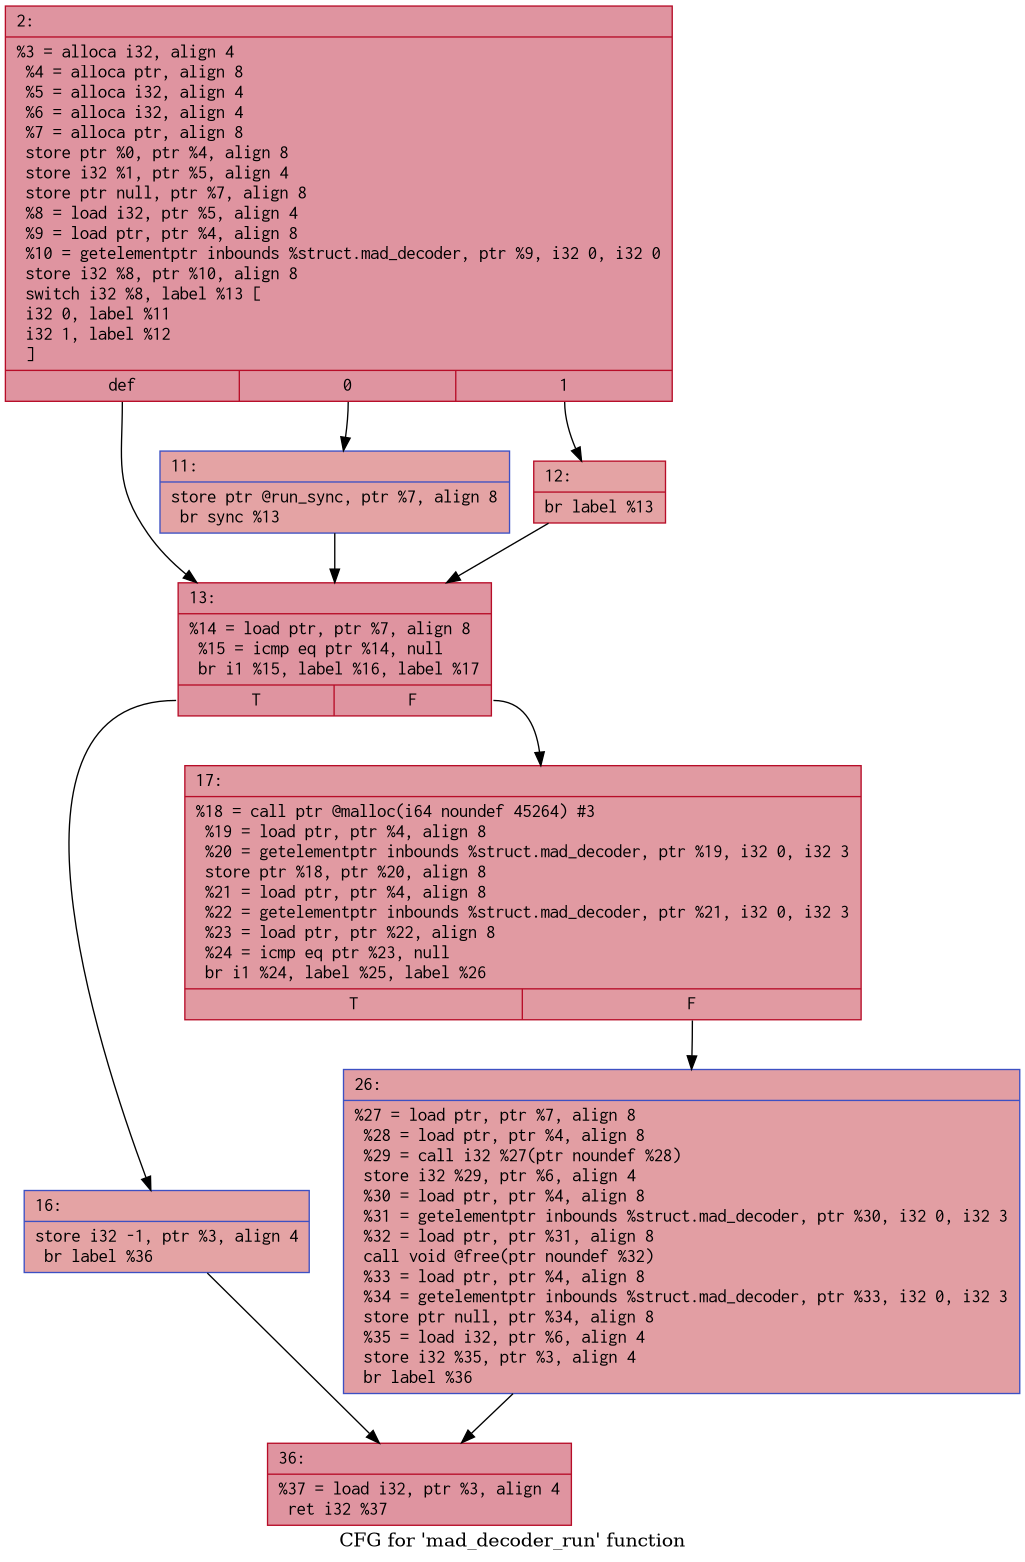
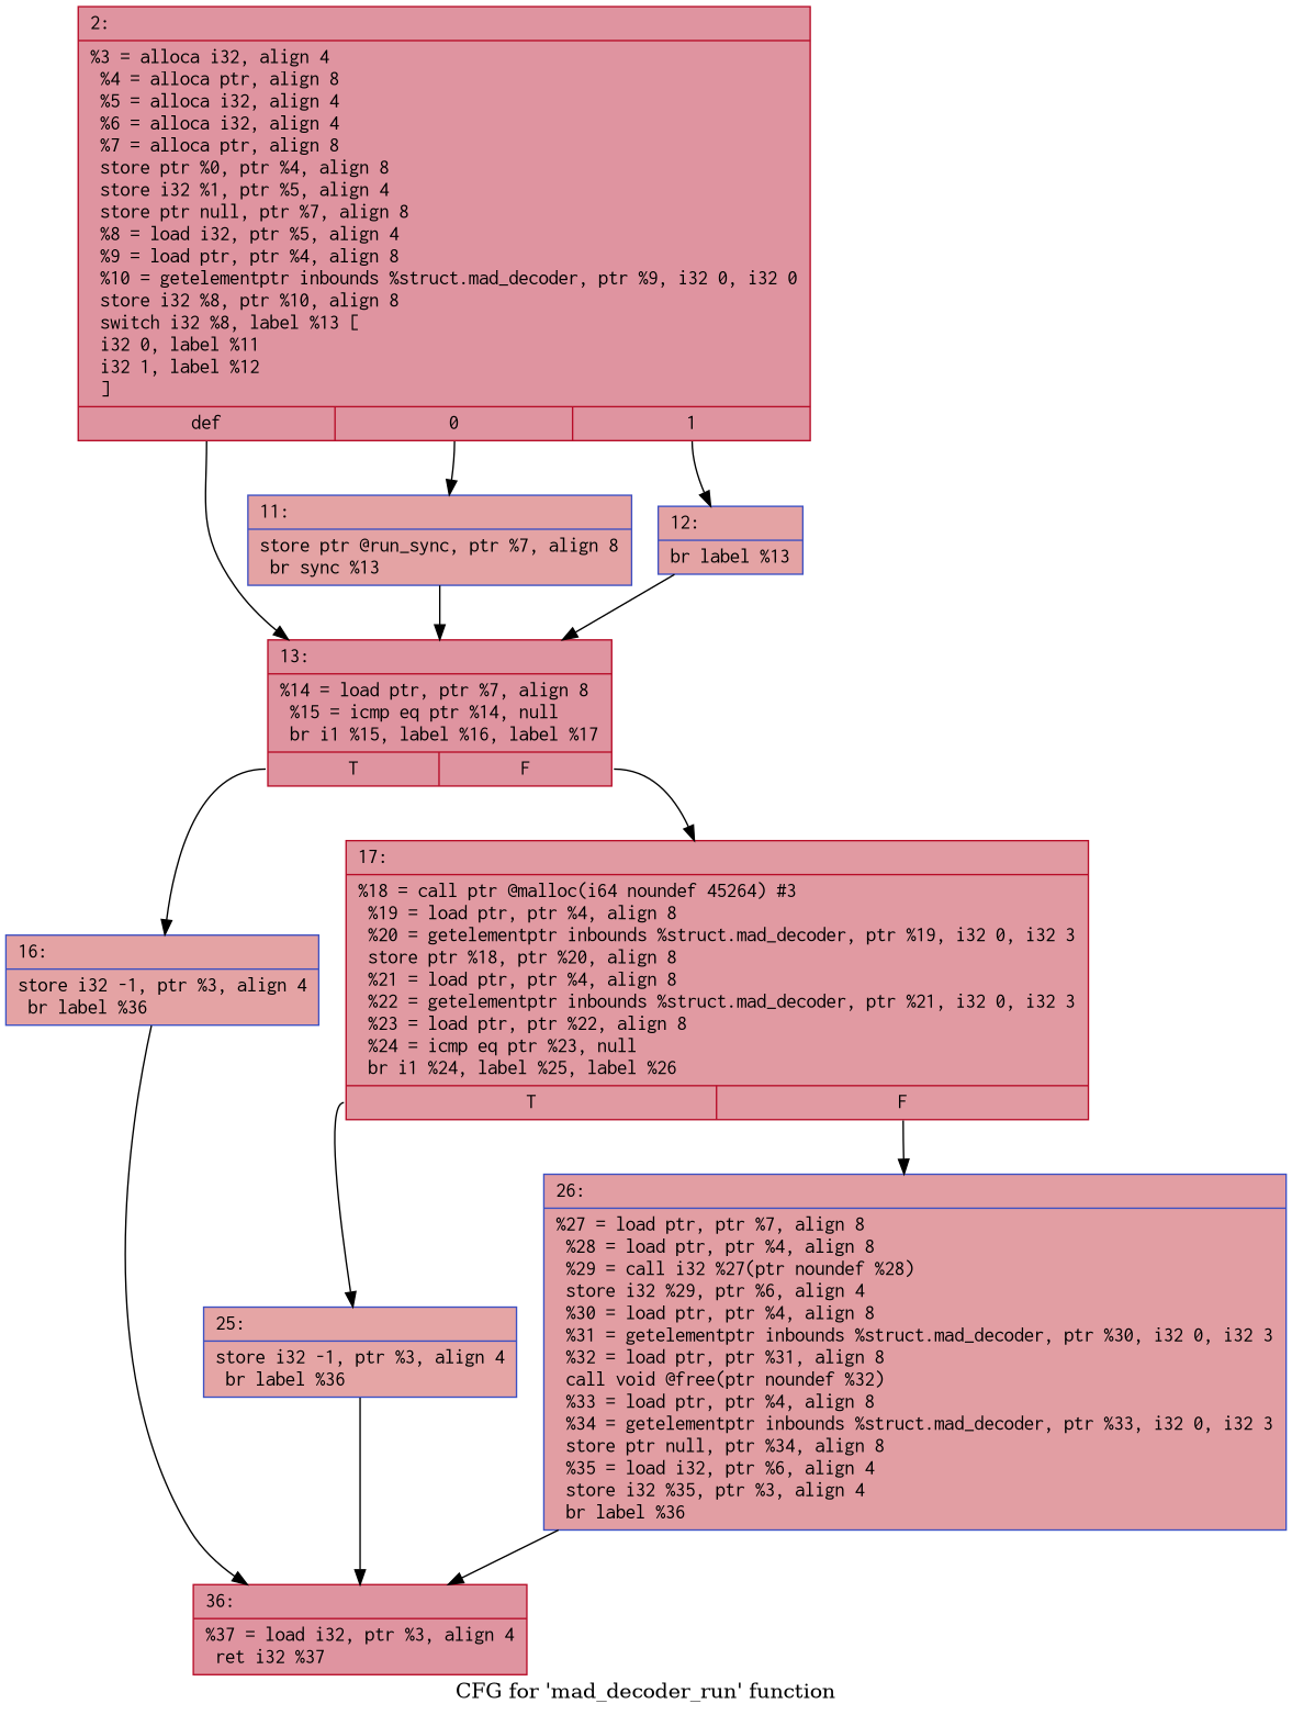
  digraph {
    label="CFG for 'mad_decoder_run' function"
    node [color="#3d50c3ff" fillcolor="#b70d2870" fontname=Courier shape=record style=filled]
    n1 [color="#b70d28ff" label="{2:\l|  %3 = alloca i32, align 4\l  %4 = alloca ptr, align 8\l  %5 = alloca i32, align 4\l  %6 = alloca i32, align 4\l  %7 = alloca ptr, align 8\l  store ptr %0, ptr %4, align 8\l  store i32 %1, ptr %5, align 4\l  store ptr null, ptr %7, align 8\l  %8 = load i32, ptr %5, align 4\l  %9 = load ptr, ptr %4, align 8\l  %10 = getelementptr inbounds %struct.mad_decoder, ptr %9, i32 0, i32 0\l  store i32 %8, ptr %10, align 8\l  switch i32 %8, label %13 [\l    i32 0, label %11\l    i32 1, label %12\l  ]\l|{<s0>def|<s1>0|<s2>1}}"]
    n2 [color="#b70d28ff" label="{13:\l|  %14 = load ptr, ptr %7, align 8\l  %15 = icmp eq ptr %14, null\l  br i1 %15, label %16, label %17\l|{<s0>T|<s1>F}}"]
    n3 [fillcolor="#c32e3170" label="{11:\l|  store ptr @run_sync, ptr %7, align 8\l  br sync %13\l}"]
-   n4 [color="#b70d28ff" fillcolor="#c32e3170" label="{12:\l|  br label %13\l}"]
+   n4 [fillcolor="#c32e3170" label="{12:\l|  br label %13\l}"]
    n5 [fillcolor="#c32e3170" label="{16:\l|  store i32 -1, ptr %3, align 4\l  br label %36\l}"]
    n6 [color="#b70d28ff" fillcolor="#bb1b2c70" label="{17:\l|  %18 = call ptr @malloc(i64 noundef 45264) #3\l  %19 = load ptr, ptr %4, align 8\l  %20 = getelementptr inbounds %struct.mad_decoder, ptr %19, i32 0, i32 3\l  store ptr %18, ptr %20, align 8\l  %21 = load ptr, ptr %4, align 8\l  %22 = getelementptr inbounds %struct.mad_decoder, ptr %21, i32 0, i32 3\l  %23 = load ptr, ptr %22, align 8\l  %24 = icmp eq ptr %23, null\l  br i1 %24, label %25, label %26\l|{<s0>T|<s1>F}}"]
    n7 [color="#b70d28ff" label="{36:\l|  %37 = load i32, ptr %3, align 4\l  ret i32 %37\l}"]
+   n8 [fillcolor="#c5333470" label="{25:\l|  store i32 -1, ptr %3, align 4\l  br label %36\l}"]
    n9 [fillcolor="#be242e70" label="{26:\l|  %27 = load ptr, ptr %7, align 8\l  %28 = load ptr, ptr %4, align 8\l  %29 = call i32 %27(ptr noundef %28)\l  store i32 %29, ptr %6, align 4\l  %30 = load ptr, ptr %4, align 8\l  %31 = getelementptr inbounds %struct.mad_decoder, ptr %30, i32 0, i32 3\l  %32 = load ptr, ptr %31, align 8\l  call void @free(ptr noundef %32)\l  %33 = load ptr, ptr %4, align 8\l  %34 = getelementptr inbounds %struct.mad_decoder, ptr %33, i32 0, i32 3\l  store ptr null, ptr %34, align 8\l  %35 = load i32, ptr %6, align 4\l  store i32 %35, ptr %3, align 4\l  br label %36\l}"]
    n1 -> n2 [tailport=s0]
    n1 -> n3 [tailport=s1]
    n1 -> n4 [tailport=s2]
    n2 -> n5 [tailport=s0]
    n2 -> n6 [tailport=s1]
    n3 -> n2
    n4 -> n2
    n5 -> n7
+   n6 -> n8 [tailport=s0]
    n6 -> n9 [tailport=s1]
+   n8 -> n7
    n9 -> n7
  }
